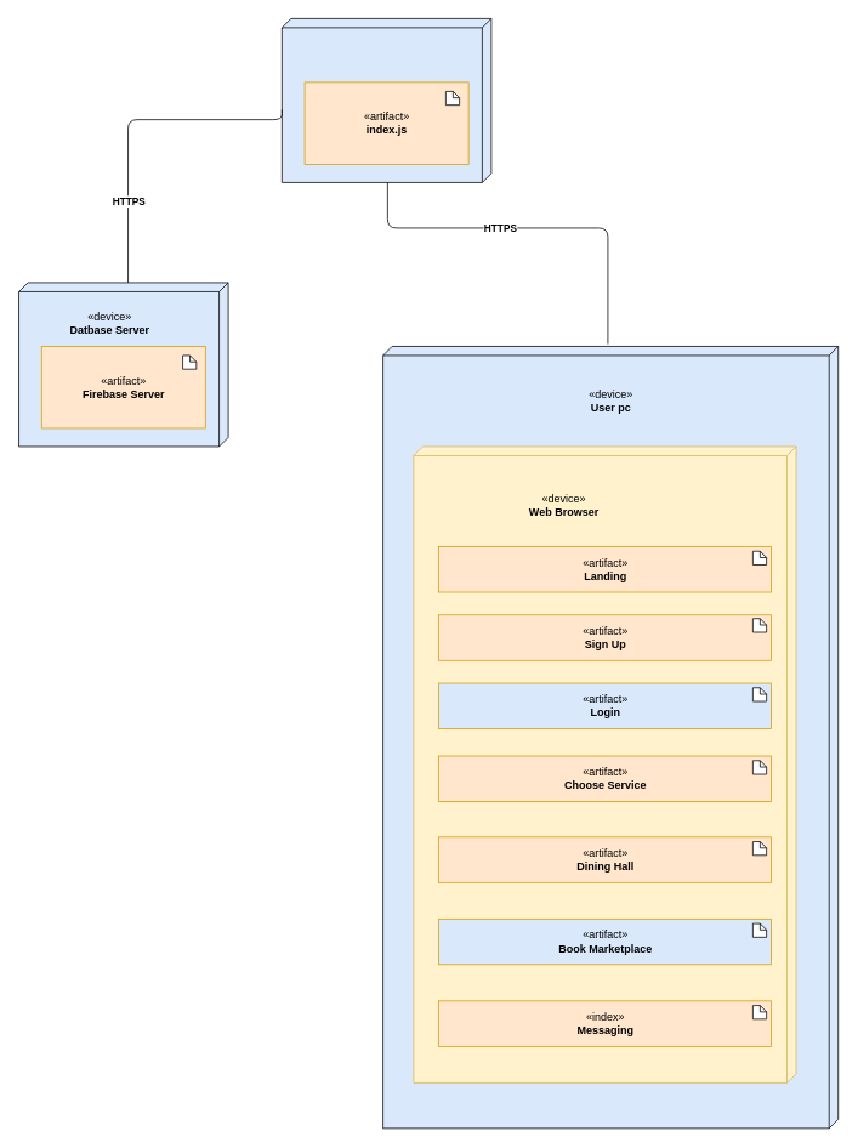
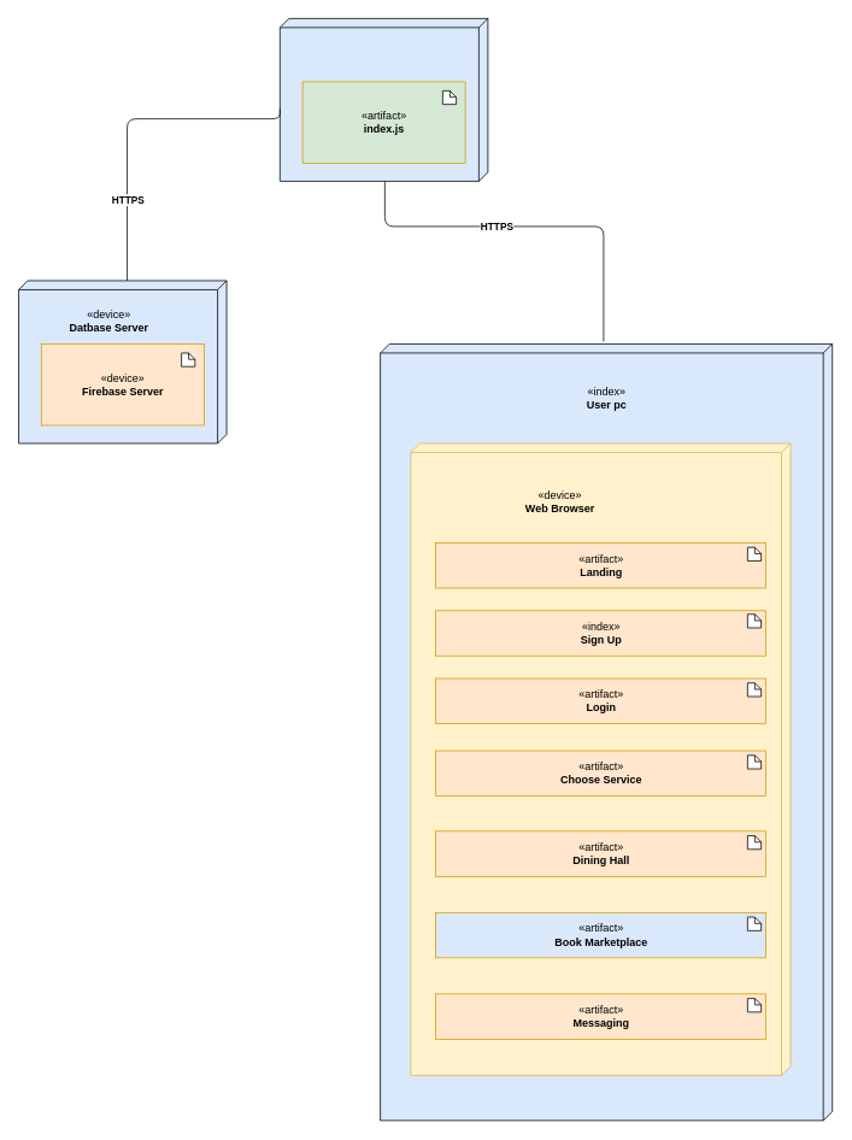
  <mxCell id="0" />
  <mxCell id="1" parent="0" />
  <mxCell id="2" value="&lt;div&gt;&lt;div style=&quot;text-align: center&quot;&gt;&lt;br&gt;&lt;/div&gt;&lt;/div&gt;" style="verticalAlign=top;align=left;spacingTop=8;spacingLeft=2;spacingRight=12;shape=cube;size=10;direction=south;fontStyle=4;html=1;fillColor=#dae8fc;" parent="1" vertex="1"><mxGeometry x="20" y="310" width="230" height="180" as="geometry" /></mxCell>
  <mxCell id="3" value="" style="verticalAlign=top;align=left;spacingTop=8;spacingLeft=2;spacingRight=12;shape=cube;size=10;direction=south;fontStyle=4;html=1;fillColor=#dae8fc;" parent="1" vertex="1"><mxGeometry x="420" y="380" width="500" height="859" as="geometry" /></mxCell>
- <mxCell id="4" value="«artifact»&lt;br&gt;&lt;b&gt;Firebase Server&lt;/b&gt;" style="html=1;dropTarget=0;fillColor=#ffe6cc;strokeColor=#d79b00;" parent="1" vertex="1"><mxGeometry x="45" y="380" width="180" height="90" as="geometry" /></mxCell>
+ <mxCell id="4" value="«device»&lt;br&gt;&lt;b&gt;Firebase Server&lt;/b&gt;" style="html=1;dropTarget=0;fillColor=#ffe6cc;strokeColor=#d79b00;" parent="1" vertex="1"><mxGeometry x="45" y="380" width="180" height="90" as="geometry" /></mxCell>
  <mxCell id="5" value="" style="shape=note;size=7;whiteSpace=wrap;html=1;" parent="1" vertex="1"><mxGeometry x="200" y="390" width="15" height="15" as="geometry" /></mxCell>
  <mxCell id="6" value="&lt;span&gt;«device»&lt;/span&gt;&lt;br&gt;&lt;b&gt;Datbase Server&lt;/b&gt;" style="text;html=1;strokeColor=none;fillColor=none;align=center;verticalAlign=middle;whiteSpace=wrap;rounded=0;" parent="1" vertex="1"><mxGeometry x="66.25" y="345" width="107.5" height="20" as="geometry" /></mxCell>
  <mxCell id="7" value="&lt;div&gt;&lt;div style=&quot;text-align: center&quot;&gt;&lt;br&gt;&lt;/div&gt;&lt;/div&gt;" style="verticalAlign=top;align=left;spacingTop=8;spacingLeft=2;spacingRight=12;shape=cube;size=10;direction=south;fontStyle=4;html=1;fillColor=#dae8fc;" parent="1" vertex="1"><mxGeometry x="309" y="20" width="230" height="180" as="geometry" /></mxCell>
- <mxCell id="8" value="«artifact»&lt;br&gt;&lt;b&gt;index.js&lt;/b&gt;" style="html=1;dropTarget=0;fillColor=#ffe6cc;strokeColor=#d79b00;" parent="1" vertex="1"><mxGeometry x="334" y="90" width="180" height="90" as="geometry" /></mxCell>
+ <mxCell id="8" value="«artifact»&lt;br&gt;&lt;b&gt;index.js&lt;/b&gt;" style="html=1;dropTarget=0;fillColor=#d5e8d4;strokeColor=#d79b00;" parent="1" vertex="1"><mxGeometry x="334" y="90" width="180" height="90" as="geometry" /></mxCell>
  <mxCell id="9" value="" style="shape=note;size=7;whiteSpace=wrap;html=1;" parent="1" vertex="1"><mxGeometry x="489" y="100" width="15" height="15" as="geometry" /></mxCell>
- <mxCell id="10" value="«device»&lt;br&gt;&lt;b&gt;User pc&lt;/b&gt;" style="text;html=1;align=center;verticalAlign=middle;resizable=0;points=[];autosize=1;" parent="1" vertex="1"><mxGeometry x="640" y="425" width="60" height="30" as="geometry" /></mxCell>
+ <mxCell id="10" value="«index»&lt;br&gt;&lt;b&gt;User pc&lt;/b&gt;" style="text;html=1;align=center;verticalAlign=middle;resizable=0;points=[];autosize=1;" parent="1" vertex="1"><mxGeometry x="640" y="425" width="60" height="30" as="geometry" /></mxCell>
  <mxCell id="11" value="&lt;div&gt;&lt;div style=&quot;text-align: center&quot;&gt;&lt;br&gt;&lt;/div&gt;&lt;/div&gt;" style="verticalAlign=top;align=left;spacingTop=8;spacingLeft=2;spacingRight=12;shape=cube;size=10;direction=south;fontStyle=4;html=1;fillColor=#fff2cc;strokeColor=#d6b656;" parent="1" vertex="1"><mxGeometry x="453.75" y="490" width="420" height="699" as="geometry" /></mxCell>
  <mxCell id="12" value="«artifact»&lt;br&gt;&lt;b&gt;Landing&lt;/b&gt;" style="html=1;dropTarget=0;fillColor=#ffe6cc;strokeColor=#d79b00;" parent="1" vertex="1"><mxGeometry x="481.25" y="600" width="365" height="50" as="geometry" /></mxCell>
  <mxCell id="13" value="" style="shape=note;size=7;whiteSpace=wrap;html=1;" parent="1" vertex="1"><mxGeometry x="826.25" y="605" width="15" height="15" as="geometry" /></mxCell>
  <mxCell id="14" value="&lt;span&gt;«device»&lt;/span&gt;&lt;br&gt;&lt;b&gt;Web Browser&lt;/b&gt;" style="text;html=1;strokeColor=none;fillColor=none;align=center;verticalAlign=middle;whiteSpace=wrap;rounded=0;" parent="1" vertex="1"><mxGeometry x="565" y="545" width="107.5" height="20" as="geometry" /></mxCell>
- <mxCell id="15" value="«artifact»&lt;br&gt;&lt;b&gt;Sign Up&lt;/b&gt;" style="html=1;dropTarget=0;fillColor=#ffe6cc;strokeColor=#d79b00;" parent="1" vertex="1"><mxGeometry x="481.25" y="675" width="365" height="50" as="geometry" /></mxCell>
+ <mxCell id="15" value="«index»&lt;br&gt;&lt;b&gt;Sign Up&lt;/b&gt;" style="html=1;dropTarget=0;fillColor=#ffe6cc;strokeColor=#d79b00;" parent="1" vertex="1"><mxGeometry x="481.25" y="675" width="365" height="50" as="geometry" /></mxCell>
  <mxCell id="16" value="" style="shape=note;size=7;whiteSpace=wrap;html=1;" parent="1" vertex="1"><mxGeometry x="826.25" y="679" width="15" height="15" as="geometry" /></mxCell>
- <mxCell id="17" value="«artifact»&lt;br&gt;&lt;b&gt;Login&lt;/b&gt;" style="html=1;dropTarget=0;fillColor=#dae8fc;strokeColor=#d79b00;" parent="1" vertex="1"><mxGeometry x="481.25" y="750" width="365" height="50" as="geometry" /></mxCell>
+ <mxCell id="17" value="«artifact»&lt;br&gt;&lt;b&gt;Login&lt;/b&gt;" style="html=1;dropTarget=0;fillColor=#ffe6cc;strokeColor=#d79b00;" parent="1" vertex="1"><mxGeometry x="481.25" y="750" width="365" height="50" as="geometry" /></mxCell>
  <mxCell id="18" value="" style="shape=note;size=7;whiteSpace=wrap;html=1;" parent="1" vertex="1"><mxGeometry x="826.25" y="755" width="15" height="15" as="geometry" /></mxCell>
  <mxCell id="19" value="«artifact»&lt;br&gt;&lt;b&gt;Choose Service&lt;/b&gt;" style="html=1;dropTarget=0;fillColor=#ffe6cc;strokeColor=#d79b00;" parent="1" vertex="1"><mxGeometry x="481.25" y="830" width="365" height="50" as="geometry" /></mxCell>
  <mxCell id="20" value="" style="shape=note;size=7;whiteSpace=wrap;html=1;" parent="1" vertex="1"><mxGeometry x="826.25" y="835" width="15" height="15" as="geometry" /></mxCell>
  <mxCell id="21" value="" style="endArrow=none;html=1;edgeStyle=orthogonalEdgeStyle;exitX=0;exitY=0;exitDx=0;exitDy=110;exitPerimeter=0;" parent="1" source="2" edge="1"><mxGeometry width="50" height="50" relative="1" as="geometry"><mxPoint x="140" y="305" as="sourcePoint" /><mxPoint x="309" y="120" as="targetPoint" /><Array as="points"><mxPoint x="140" y="131" /><mxPoint x="309" y="131" /></Array></mxGeometry></mxCell>
  <mxCell id="22" value="HTTPS" style="edgeLabel;html=1;align=center;verticalAlign=middle;resizable=0;points=[];fontStyle=1" parent="21" vertex="1" connectable="0"><mxGeometry x="-0.499" relative="1" as="geometry"><mxPoint as="offset" /></mxGeometry></mxCell>
  <mxCell id="23" value="" style="endArrow=none;html=1;edgeStyle=orthogonalEdgeStyle;exitX=-0.003;exitY=0.506;exitDx=0;exitDy=0;exitPerimeter=0;" parent="1" source="3" edge="1"><mxGeometry width="50" height="50" relative="1" as="geometry"><mxPoint x="660" y="250" as="sourcePoint" /><mxPoint x="425" y="200" as="targetPoint" /><Array as="points"><mxPoint x="667" y="250" /><mxPoint x="425" y="250" /></Array></mxGeometry></mxCell>
  <mxCell id="24" value="HTTPS" style="edgeLabel;html=1;align=center;verticalAlign=middle;resizable=0;points=[];fontStyle=1" parent="23" vertex="1" connectable="0"><mxGeometry x="0.172" y="-1" relative="1" as="geometry"><mxPoint as="offset" /></mxGeometry></mxCell>
  <mxCell id="25" value="«artifact»&lt;br&gt;&lt;b&gt;Dining Hall&lt;/b&gt;" style="html=1;dropTarget=0;fillColor=#ffe6cc;strokeColor=#d79b00;" parent="1" vertex="1"><mxGeometry x="481.25" y="919" width="365" height="50" as="geometry" /></mxCell>
  <mxCell id="26" value="" style="shape=note;size=7;whiteSpace=wrap;html=1;" parent="1" vertex="1"><mxGeometry x="826.25" y="924" width="15" height="15" as="geometry" /></mxCell>
  <mxCell id="27" value="«artifact»&lt;br&gt;&lt;b&gt;Book Marketplace&lt;/b&gt;" style="html=1;dropTarget=0;fillColor=#dae8fc;strokeColor=#d79b00;" parent="1" vertex="1"><mxGeometry x="481.25" y="1009" width="365" height="50" as="geometry" /></mxCell>
  <mxCell id="28" value="" style="shape=note;size=7;whiteSpace=wrap;html=1;" parent="1" vertex="1"><mxGeometry x="826.25" y="1014" width="15" height="15" as="geometry" /></mxCell>
- <mxCell id="29" value="«index»&lt;br&gt;&lt;b&gt;Messaging&lt;/b&gt;" style="html=1;dropTarget=0;fillColor=#ffe6cc;strokeColor=#d79b00;" vertex="1" parent="1"><mxGeometry x="481.25" y="1099" width="365" height="50" as="geometry" /></mxCell>
+ <mxCell id="29" value="«artifact»&lt;br&gt;&lt;b&gt;Messaging&lt;/b&gt;" style="html=1;dropTarget=0;fillColor=#ffe6cc;strokeColor=#d79b00;" vertex="1" parent="1"><mxGeometry x="481.25" y="1099" width="365" height="50" as="geometry" /></mxCell>
  <mxCell id="30" value="" style="shape=note;size=7;whiteSpace=wrap;html=1;" vertex="1" parent="1"><mxGeometry x="826.25" y="1104" width="15" height="15" as="geometry" /></mxCell>
